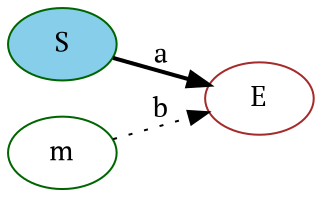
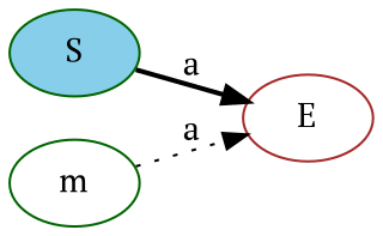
  digraph {
    fontname="PT Serif"
    rankdir=LR
    node [color=darkgreen fillcolor=white fontname="PT Serif" style=filled]
    edge [color=black fontname="PT Serif"]
    n1 [fillcolor=skyblue label=S]
    n2 [color=brown label=E]
    n3 [label=m]
    n1 -> n2 [label=a style=bold]
-   n3 -> n2 [label=b style=dotted]
+   n3 -> n2 [label=a style=dotted]
  }
